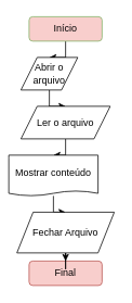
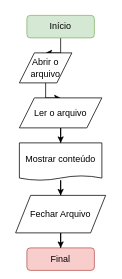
  <mxCell id="0" />
  <mxCell id="1" parent="0" />
  <mxCell id="2" value="" style="edgeStyle=orthogonalEdgeStyle;rounded=0;orthogonalLoop=1;jettySize=auto;html=1;entryX=0.5;entryY=0;entryDx=0;entryDy=0;" edge="1" parent="1" source="3" target="6"><mxGeometry relative="1" as="geometry"><mxPoint x="80" y="70" as="targetPoint" /></mxGeometry></mxCell>
- <mxCell id="3" value="Início" style="rounded=1;whiteSpace=wrap;html=1;fillColor=#f8cecc;strokeColor=#82b366;" vertex="1" parent="1"><mxGeometry x="35" y="20" width="90" height="30" as="geometry" /></mxCell>
- <mxCell id="4" value="Final" style="rounded=1;whiteSpace=wrap;html=1;fillColor=#f8cecc;strokeColor=#b85450;" vertex="1" parent="1"><mxGeometry x="35" y="320" width="90" height="30" as="geometry" /></mxCell>
+ <mxCell id="3" value="Início" style="rounded=1;whiteSpace=wrap;html=1;fillColor=#d5e8d4;strokeColor=#82b366;" vertex="1" parent="1"><mxGeometry x="35" y="20" width="90" height="30" as="geometry" /></mxCell>
+ <mxCell id="4" value="Final" style="rounded=1;whiteSpace=wrap;html=1;fillColor=#f8cecc;strokeColor=#b85450;" vertex="1" parent="1"><mxGeometry x="35" y="330" width="90" height="30" as="geometry" /></mxCell>
  <mxCell id="5" value="" style="edgeStyle=orthogonalEdgeStyle;rounded=0;orthogonalLoop=1;jettySize=auto;html=1;" edge="1" parent="1" source="6" target="8"><mxGeometry relative="1" as="geometry" /></mxCell>
  <mxCell id="6" value="Abrir o arquivo" style="shape=parallelogram;perimeter=parallelogramPerimeter;whiteSpace=wrap;html=1;fixedSize=1;" vertex="1" parent="1"><mxGeometry x="25" y="70" width="70" height="40" as="geometry" /></mxCell>
  <mxCell id="7" value="" style="edgeStyle=orthogonalEdgeStyle;rounded=0;orthogonalLoop=1;jettySize=auto;html=1;" edge="1" parent="1" source="8" target="10"><mxGeometry relative="1" as="geometry" /></mxCell>
  <mxCell id="8" value="Ler o arquivo" style="shape=parallelogram;perimeter=parallelogramPerimeter;whiteSpace=wrap;html=1;fixedSize=1;" vertex="1" parent="1"><mxGeometry x="25" y="130" width="110" height="40" as="geometry" /></mxCell>
  <mxCell id="9" value="" style="edgeStyle=orthogonalEdgeStyle;rounded=0;orthogonalLoop=1;jettySize=auto;html=1;" edge="1" parent="1" source="10" target="12"><mxGeometry relative="1" as="geometry" /></mxCell>
- <mxCell id="10" value="Mostrar conteúdo" style="shape=document;whiteSpace=wrap;html=1;boundedLbl=1;size=0.125;" vertex="1" parent="1"><mxGeometry x="10" y="190" width="110" height="50" as="geometry" /></mxCell>
+ <mxCell id="10" value="Mostrar conteúdo" style="shape=document;whiteSpace=wrap;html=1;boundedLbl=1;size=0.125;" vertex="1" parent="1"><mxGeometry x="25" y="190" width="110" height="50" as="geometry" /></mxCell>
  <mxCell id="11" value="" style="edgeStyle=orthogonalEdgeStyle;rounded=0;orthogonalLoop=1;jettySize=auto;html=1;" edge="1" parent="1" source="12" target="4"><mxGeometry relative="1" as="geometry" /></mxCell>
  <mxCell id="12" value="Fechar Arquivo" style="shape=parallelogram;perimeter=parallelogramPerimeter;whiteSpace=wrap;html=1;fixedSize=1;" vertex="1" parent="1"><mxGeometry x="20" y="260" width="120" height="50" as="geometry" /></mxCell>
